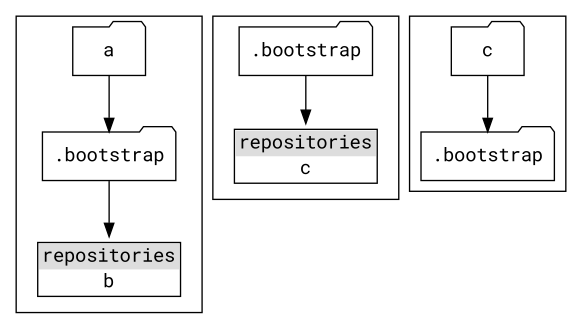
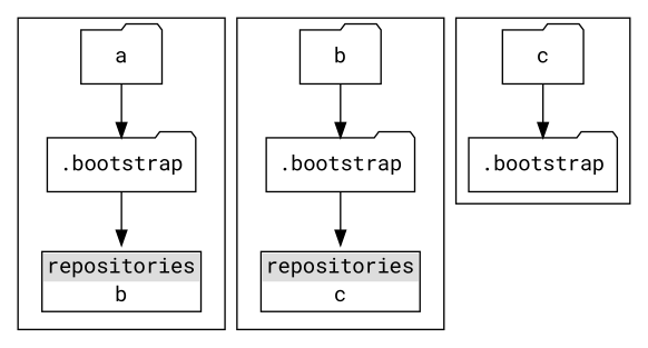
  digraph {
    fontname="Roboto Mono"
    node [shape=folder fontname="Roboto Mono"]
    edge [fontname="Roboto Mono"]
    n1 [label=".bootstrap"]
    a
    n3 [label=< <TABLE BORDER="1" CELLBORDER="0" CELLSPACING="0"> <TR><TD bgcolor="#DDDDDD">repositories</TD></TR> <TR><TD PORT="f0">b</TD></TR> </TABLE>> shape=none]
    n4 [label=".bootstrap"]
+   b
    n6 [label=< <TABLE BORDER="1" CELLBORDER="0" CELLSPACING="0"> <TR><TD bgcolor="#DDDDDD">repositories</TD></TR> <TR><TD PORT="f0">c</TD></TR> </TABLE>> shape=none]
    n7 [label=".bootstrap"]
    c
    subgraph cluster_1 {
      n1
      a
      n3
    }
    subgraph cluster_2 {
      n4
+     b
      n6
    }
    subgraph cluster_3 {
      n7
      c
    }
    n1 -> n3
    a -> n1
    n4 -> n6
+   b -> n4
    c -> n7
  }
